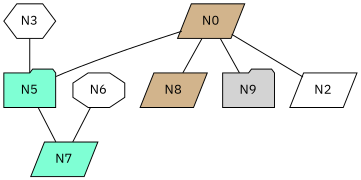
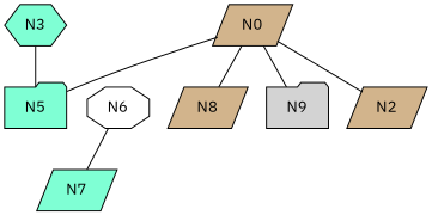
  graph {
    fontname="IBM Plex Sans"
    node [fillcolor=white fontname="IBM Plex Sans" shape=parallelogram style=filled]
    edge [fontname="IBM Plex Sans"]
-   N3 [shape=hexagon]
+   N3 [fillcolor=aquamarine shape=hexagon]
    N5 [fillcolor=aquamarine shape=folder]
    N6 [shape=octagon]
    N7 [fillcolor=aquamarine]
    N8 [fillcolor=tan]
    N9 [fillcolor=lightgrey shape=folder]
    N0 [fillcolor=tan]
-   N2
+   N2 [fillcolor=tan]
    subgraph sub_1 {
      N3
      N5
      N6
      N7
    }
    subgraph sub_2 {
      N8
      N9
    }
    subgraph sub_3 {
      N0
      N2
    }
    N3 -- N5
-   N5 -- N7
    N6 -- N7
    N0 -- N5
    N0 -- N8
    N0 -- N9
    N0 -- N2
  }
